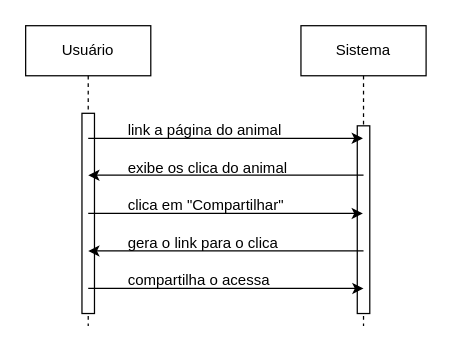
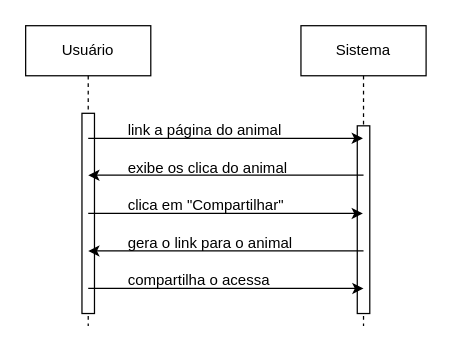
  <mxCell id="0" />
  <mxCell id="1" parent="0" />
  <mxCell id="2" value="Usuário" style="shape=umlLifeline;perimeter=lifelinePerimeter;whiteSpace=wrap;html=1;container=0;dropTarget=0;collapsible=0;recursiveResize=0;outlineConnect=0;portConstraint=eastwest;newEdgeStyle={&quot;edgeStyle&quot;:&quot;elbowEdgeStyle&quot;,&quot;elbow&quot;:&quot;vertical&quot;,&quot;curved&quot;:0,&quot;rounded&quot;:0};" vertex="1" parent="1"><mxGeometry x="20" y="20" width="100" height="240" as="geometry" /></mxCell>
  <mxCell id="3" value="" style="html=1;points=[];perimeter=orthogonalPerimeter;outlineConnect=0;targetShapes=umlLifeline;portConstraint=eastwest;newEdgeStyle={&quot;edgeStyle&quot;:&quot;elbowEdgeStyle&quot;,&quot;elbow&quot;:&quot;vertical&quot;,&quot;curved&quot;:0,&quot;rounded&quot;:0};" vertex="1" parent="2"><mxGeometry x="45" y="70" width="10" height="160" as="geometry" /></mxCell>
  <mxCell id="4" value="Sistema" style="shape=umlLifeline;perimeter=lifelinePerimeter;whiteSpace=wrap;html=1;container=0;dropTarget=0;collapsible=0;recursiveResize=0;outlineConnect=0;portConstraint=eastwest;newEdgeStyle={&quot;edgeStyle&quot;:&quot;elbowEdgeStyle&quot;,&quot;elbow&quot;:&quot;vertical&quot;,&quot;curved&quot;:0,&quot;rounded&quot;:0};" vertex="1" parent="1"><mxGeometry x="240" y="20" width="100" height="240" as="geometry" /></mxCell>
  <mxCell id="5" value="" style="html=1;points=[];perimeter=orthogonalPerimeter;outlineConnect=0;targetShapes=umlLifeline;portConstraint=eastwest;newEdgeStyle={&quot;edgeStyle&quot;:&quot;elbowEdgeStyle&quot;,&quot;elbow&quot;:&quot;vertical&quot;,&quot;curved&quot;:0,&quot;rounded&quot;:0};" vertex="1" parent="4"><mxGeometry x="45" y="80" width="10" height="150" as="geometry" /></mxCell>
  <mxCell id="6" value="" style="endArrow=classic;html=1;rounded=0;" edge="1" parent="1"><mxGeometry width="50" height="50" relative="1" as="geometry"><mxPoint x="70" y="110" as="sourcePoint" /><mxPoint x="289.5" y="110" as="targetPoint" /></mxGeometry></mxCell>
  <mxCell id="7" value="" style="endArrow=classic;html=1;rounded=0;" edge="1" parent="1"><mxGeometry width="50" height="50" relative="1" as="geometry"><mxPoint x="290" y="139.5" as="sourcePoint" /><mxPoint x="70" y="139.5" as="targetPoint" /></mxGeometry></mxCell>
  <mxCell id="8" value="link a página do animal" style="text;whiteSpace=wrap;html=1;" vertex="1" parent="1"><mxGeometry x="100" y="90" width="180" height="40" as="geometry" /></mxCell>
  <mxCell id="9" value="exibe os clica do animal" style="text;whiteSpace=wrap;html=1;" vertex="1" parent="1"><mxGeometry x="100" y="120" width="180" height="40" as="geometry" /></mxCell>
  <mxCell id="10" value="" style="endArrow=classic;html=1;rounded=0;" edge="1" parent="1"><mxGeometry width="50" height="50" relative="1" as="geometry"><mxPoint x="70" y="170" as="sourcePoint" /><mxPoint x="289.5" y="170" as="targetPoint" /></mxGeometry></mxCell>
  <mxCell id="11" value="clica em &quot;Compartilhar&quot;" style="text;whiteSpace=wrap;html=1;" vertex="1" parent="1"><mxGeometry x="100" y="150" width="160" height="40" as="geometry" /></mxCell>
  <mxCell id="12" value="" style="endArrow=classic;html=1;rounded=0;" edge="1" parent="1"><mxGeometry width="50" height="50" relative="1" as="geometry"><mxPoint x="290" y="200" as="sourcePoint" /><mxPoint x="70" y="200" as="targetPoint" /></mxGeometry></mxCell>
- <mxCell id="13" value="gera o link para o clica" style="text;whiteSpace=wrap;html=1;" vertex="1" parent="1"><mxGeometry x="100" y="180" width="160" height="40" as="geometry" /></mxCell>
+ <mxCell id="13" value="gera o link para o animal" style="text;whiteSpace=wrap;html=1;" vertex="1" parent="1"><mxGeometry x="100" y="180" width="160" height="40" as="geometry" /></mxCell>
  <mxCell id="14" value="compartilha o acessa" style="text;whiteSpace=wrap;html=1;" vertex="1" parent="1"><mxGeometry x="100" y="210" width="130" height="40" as="geometry" /></mxCell>
  <mxCell id="15" value="" style="endArrow=classic;html=1;rounded=0;" edge="1" parent="1"><mxGeometry width="50" height="50" relative="1" as="geometry"><mxPoint x="70" y="230" as="sourcePoint" /><mxPoint x="290" y="230" as="targetPoint" /></mxGeometry></mxCell>
